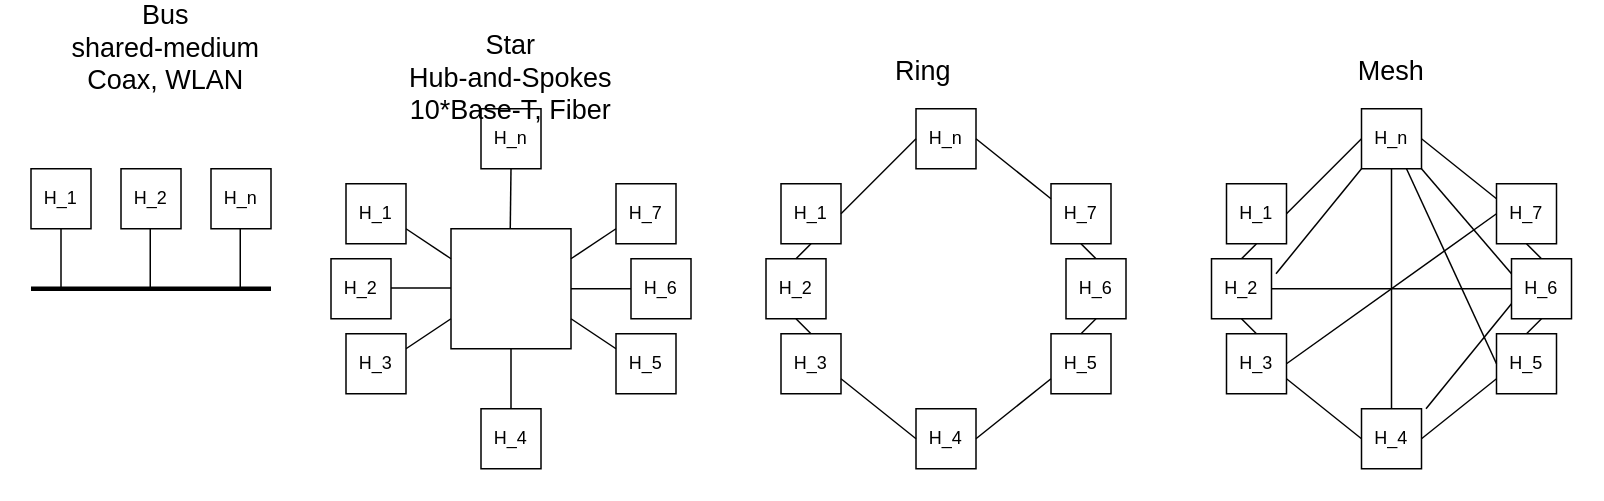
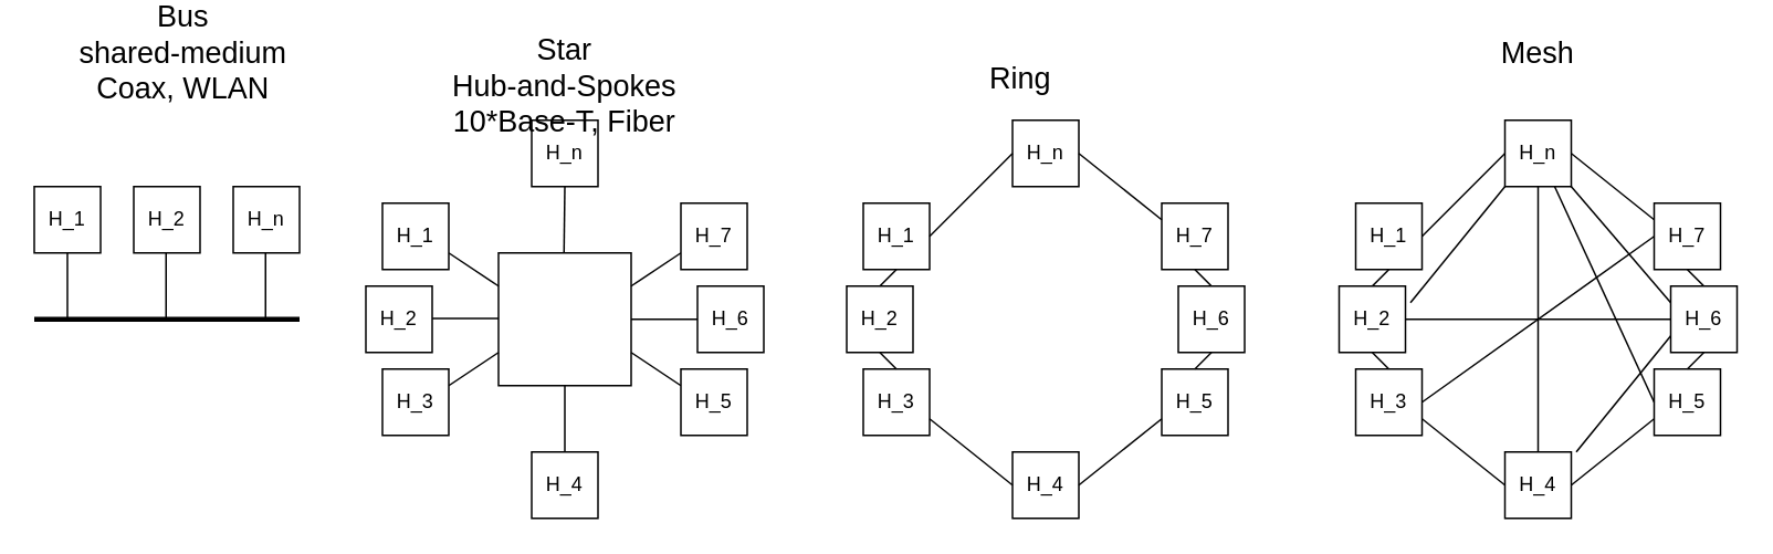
  <mxCell id="0" />
  <mxCell id="1" parent="0" />
  <mxCell id="2" value="" style="group" vertex="1" connectable="0" parent="1"><mxGeometry x="20" y="20" width="180" height="170" as="geometry" /></mxCell>
  <mxCell id="3" value="" style="endArrow=none;html=1;strokeWidth=3;" edge="1" parent="2"><mxGeometry width="50" height="50" relative="1" as="geometry"><mxPoint y="170" as="sourcePoint" /><mxPoint x="160" y="170" as="targetPoint" /></mxGeometry></mxCell>
  <mxCell id="4" value="H_1" style="whiteSpace=wrap;html=1;aspect=fixed;" vertex="1" parent="2"><mxGeometry y="90" width="40" height="40" as="geometry" /></mxCell>
  <mxCell id="5" value="H_2" style="whiteSpace=wrap;html=1;aspect=fixed;" vertex="1" parent="2"><mxGeometry x="60" y="90" width="40" height="40" as="geometry" /></mxCell>
  <mxCell id="6" value="H_n" style="whiteSpace=wrap;html=1;aspect=fixed;" vertex="1" parent="2"><mxGeometry x="120" y="90" width="40" height="40" as="geometry" /></mxCell>
  <mxCell id="7" value="" style="endArrow=none;html=1;strokeWidth=1;entryX=0.5;entryY=1;entryDx=0;entryDy=0;" edge="1" parent="2" target="4"><mxGeometry width="50" height="50" relative="1" as="geometry"><mxPoint x="20" y="170" as="sourcePoint" /><mxPoint x="45" y="230" as="targetPoint" /></mxGeometry></mxCell>
  <mxCell id="8" value="" style="endArrow=none;html=1;strokeWidth=1;entryX=0.5;entryY=1;entryDx=0;entryDy=0;" edge="1" parent="2"><mxGeometry width="50" height="50" relative="1" as="geometry"><mxPoint x="79.5" y="170" as="sourcePoint" /><mxPoint x="79.5" y="130" as="targetPoint" /></mxGeometry></mxCell>
  <mxCell id="9" value="" style="endArrow=none;html=1;strokeWidth=1;entryX=0.5;entryY=1;entryDx=0;entryDy=0;" edge="1" parent="2"><mxGeometry width="50" height="50" relative="1" as="geometry"><mxPoint x="139.5" y="170" as="sourcePoint" /><mxPoint x="139.5" y="130" as="targetPoint" /></mxGeometry></mxCell>
  <mxCell id="10" value="Bus&lt;br&gt;shared-medium&lt;br&gt;Coax, WLAN" style="text;html=1;strokeColor=none;fillColor=none;align=center;verticalAlign=middle;whiteSpace=wrap;rounded=0;fontSize=18;" vertex="1" parent="2"><mxGeometry width="180" height="20" as="geometry" /></mxCell>
  <mxCell id="11" value="" style="group" vertex="1" connectable="0" parent="1"><mxGeometry x="220" y="20" width="240" height="290" as="geometry" /></mxCell>
  <mxCell id="12" value="" style="whiteSpace=wrap;html=1;aspect=fixed;" vertex="1" parent="11"><mxGeometry x="80" y="130" width="80" height="80" as="geometry" /></mxCell>
  <mxCell id="13" value="" style="endArrow=none;html=1;strokeWidth=1;entryX=0.5;entryY=1;entryDx=0;entryDy=0;" edge="1" parent="11" target="12"><mxGeometry width="50" height="50" relative="1" as="geometry"><mxPoint x="120" y="250" as="sourcePoint" /><mxPoint x="150" y="240" as="targetPoint" /></mxGeometry></mxCell>
  <mxCell id="14" value="" style="endArrow=none;html=1;strokeWidth=1;" edge="1" parent="11"><mxGeometry width="50" height="50" relative="1" as="geometry"><mxPoint x="119.5" y="130" as="sourcePoint" /><mxPoint x="120" y="90" as="targetPoint" /></mxGeometry></mxCell>
  <mxCell id="15" value="" style="endArrow=none;html=1;strokeWidth=1;exitX=1;exitY=0.5;exitDx=0;exitDy=0;" edge="1" parent="11" source="12"><mxGeometry width="50" height="50" relative="1" as="geometry"><mxPoint x="129.5" y="140" as="sourcePoint" /><mxPoint x="200" y="170" as="targetPoint" /></mxGeometry></mxCell>
  <mxCell id="16" value="" style="endArrow=none;html=1;strokeWidth=1;exitX=1;exitY=0.5;exitDx=0;exitDy=0;" edge="1" parent="11"><mxGeometry width="50" height="50" relative="1" as="geometry"><mxPoint x="40" y="169.5" as="sourcePoint" /><mxPoint x="80" y="169.5" as="targetPoint" /></mxGeometry></mxCell>
  <mxCell id="17" value="" style="endArrow=none;html=1;strokeWidth=1;entryX=0;entryY=0.25;entryDx=0;entryDy=0;" edge="1" parent="11" target="12"><mxGeometry width="50" height="50" relative="1" as="geometry"><mxPoint x="50" y="130" as="sourcePoint" /><mxPoint x="90" y="179.5" as="targetPoint" /></mxGeometry></mxCell>
  <mxCell id="18" value="" style="endArrow=none;html=1;strokeWidth=1;entryX=0;entryY=0.25;entryDx=0;entryDy=0;" edge="1" parent="11"><mxGeometry width="50" height="50" relative="1" as="geometry"><mxPoint x="160" y="190" as="sourcePoint" /><mxPoint x="190" y="210" as="targetPoint" /></mxGeometry></mxCell>
  <mxCell id="19" value="" style="endArrow=none;html=1;strokeWidth=1;" edge="1" parent="11"><mxGeometry width="50" height="50" relative="1" as="geometry"><mxPoint x="80" y="190" as="sourcePoint" /><mxPoint x="50" y="210" as="targetPoint" /></mxGeometry></mxCell>
  <mxCell id="20" value="" style="endArrow=none;html=1;strokeWidth=1;" edge="1" parent="11"><mxGeometry width="50" height="50" relative="1" as="geometry"><mxPoint x="190" y="130" as="sourcePoint" /><mxPoint x="160" y="150" as="targetPoint" /></mxGeometry></mxCell>
  <mxCell id="21" value="H_3" style="whiteSpace=wrap;html=1;aspect=fixed;" vertex="1" parent="11"><mxGeometry x="10" y="200" width="40" height="40" as="geometry" /></mxCell>
  <mxCell id="22" value="H_2" style="whiteSpace=wrap;html=1;aspect=fixed;" vertex="1" parent="11"><mxGeometry y="150" width="40" height="40" as="geometry" /></mxCell>
  <mxCell id="23" value="H_1" style="whiteSpace=wrap;html=1;aspect=fixed;" vertex="1" parent="11"><mxGeometry x="10" y="100" width="40" height="40" as="geometry" /></mxCell>
  <mxCell id="24" value="H_5" style="whiteSpace=wrap;html=1;aspect=fixed;" vertex="1" parent="11"><mxGeometry x="190" y="200" width="40" height="40" as="geometry" /></mxCell>
  <mxCell id="25" value="H_n" style="whiteSpace=wrap;html=1;aspect=fixed;" vertex="1" parent="11"><mxGeometry x="100" y="50" width="40" height="40" as="geometry" /></mxCell>
  <mxCell id="26" value="H_7" style="whiteSpace=wrap;html=1;aspect=fixed;" vertex="1" parent="11"><mxGeometry x="190" y="100" width="40" height="40" as="geometry" /></mxCell>
  <mxCell id="27" value="H_6" style="whiteSpace=wrap;html=1;aspect=fixed;" vertex="1" parent="11"><mxGeometry x="200" y="150" width="40" height="40" as="geometry" /></mxCell>
  <mxCell id="28" value="H_4" style="whiteSpace=wrap;html=1;aspect=fixed;" vertex="1" parent="11"><mxGeometry x="100" y="250" width="40" height="40" as="geometry" /></mxCell>
  <mxCell id="29" value="Star&lt;br&gt;Hub-and-Spokes&lt;br&gt;10*Base-T, Fiber" style="text;html=1;strokeColor=none;fillColor=none;align=center;verticalAlign=middle;whiteSpace=wrap;rounded=0;fontSize=18;" vertex="1" parent="11"><mxGeometry x="30" y="20" width="180" height="20" as="geometry" /></mxCell>
  <mxCell id="30" value="" style="group" vertex="1" connectable="0" parent="1"><mxGeometry x="510" y="20" width="240" height="290" as="geometry" /></mxCell>
  <mxCell id="31" value="" style="endArrow=none;html=1;strokeWidth=1;entryX=0.5;entryY=0;entryDx=0;entryDy=0;" edge="1" parent="30" target="38"><mxGeometry width="50" height="50" relative="1" as="geometry"><mxPoint x="210" y="140" as="sourcePoint" /><mxPoint x="180" y="160" as="targetPoint" /></mxGeometry></mxCell>
  <mxCell id="32" value="H_3" style="whiteSpace=wrap;html=1;aspect=fixed;" vertex="1" parent="30"><mxGeometry x="10" y="200" width="40" height="40" as="geometry" /></mxCell>
  <mxCell id="33" value="H_2" style="whiteSpace=wrap;html=1;aspect=fixed;" vertex="1" parent="30"><mxGeometry y="150" width="40" height="40" as="geometry" /></mxCell>
  <mxCell id="34" value="H_1" style="whiteSpace=wrap;html=1;aspect=fixed;" vertex="1" parent="30"><mxGeometry x="10" y="100" width="40" height="40" as="geometry" /></mxCell>
  <mxCell id="35" value="H_5" style="whiteSpace=wrap;html=1;aspect=fixed;" vertex="1" parent="30"><mxGeometry x="190" y="200" width="40" height="40" as="geometry" /></mxCell>
  <mxCell id="36" value="H_n" style="whiteSpace=wrap;html=1;aspect=fixed;" vertex="1" parent="30"><mxGeometry x="100" y="50" width="40" height="40" as="geometry" /></mxCell>
  <mxCell id="37" value="H_7" style="whiteSpace=wrap;html=1;aspect=fixed;" vertex="1" parent="30"><mxGeometry x="190" y="100" width="40" height="40" as="geometry" /></mxCell>
  <mxCell id="38" value="H_6" style="whiteSpace=wrap;html=1;aspect=fixed;" vertex="1" parent="30"><mxGeometry x="200" y="150" width="40" height="40" as="geometry" /></mxCell>
  <mxCell id="39" value="H_4" style="whiteSpace=wrap;html=1;aspect=fixed;" vertex="1" parent="30"><mxGeometry x="100" y="250" width="40" height="40" as="geometry" /></mxCell>
  <mxCell id="40" value="Ring" style="text;html=1;strokeColor=none;fillColor=none;align=center;verticalAlign=middle;whiteSpace=wrap;rounded=0;fontSize=18;" vertex="1" parent="30"><mxGeometry x="15" y="15" width="180" height="20" as="geometry" /></mxCell>
  <mxCell id="41" value="" style="endArrow=none;html=1;strokeWidth=1;entryX=0;entryY=0.5;entryDx=0;entryDy=0;exitX=1;exitY=0.5;exitDx=0;exitDy=0;" edge="1" target="36" parent="30" source="34"><mxGeometry width="50" height="50" relative="1" as="geometry"><mxPoint x="50" y="130" as="sourcePoint" /><mxPoint x="80" y="150" as="targetPoint" /></mxGeometry></mxCell>
  <mxCell id="42" value="" style="endArrow=none;html=1;strokeWidth=1;fontSize=18;entryX=0.5;entryY=1;entryDx=0;entryDy=0;exitX=0.5;exitY=0;exitDx=0;exitDy=0;" edge="1" parent="30" source="33" target="34"><mxGeometry width="50" height="50" relative="1" as="geometry"><mxPoint x="-150" y="270" as="sourcePoint" /><mxPoint x="-100" y="220" as="targetPoint" /></mxGeometry></mxCell>
  <mxCell id="43" value="" style="endArrow=none;html=1;strokeWidth=1;exitX=0;exitY=0.25;exitDx=0;exitDy=0;entryX=1;entryY=0.5;entryDx=0;entryDy=0;" edge="1" parent="30" source="37" target="36"><mxGeometry width="50" height="50" relative="1" as="geometry"><mxPoint x="140" y="100" as="sourcePoint" /><mxPoint x="141" y="60" as="targetPoint" /></mxGeometry></mxCell>
  <mxCell id="44" value="" style="endArrow=none;html=1;strokeWidth=1;entryX=0.5;entryY=0;entryDx=0;entryDy=0;exitX=0.5;exitY=1;exitDx=0;exitDy=0;" edge="1" parent="30" source="33" target="32"><mxGeometry width="50" height="50" relative="1" as="geometry"><mxPoint x="60" y="130" as="sourcePoint" /><mxPoint x="110" y="80" as="targetPoint" /></mxGeometry></mxCell>
  <mxCell id="45" value="" style="endArrow=none;html=1;strokeWidth=1;entryX=0;entryY=0.5;entryDx=0;entryDy=0;exitX=1;exitY=0.75;exitDx=0;exitDy=0;" edge="1" parent="30" source="32" target="39"><mxGeometry width="50" height="50" relative="1" as="geometry"><mxPoint x="30" y="200" as="sourcePoint" /><mxPoint x="40" y="210" as="targetPoint" /></mxGeometry></mxCell>
  <mxCell id="46" value="" style="endArrow=none;html=1;strokeWidth=1;entryX=1;entryY=0.5;entryDx=0;entryDy=0;exitX=0;exitY=0.75;exitDx=0;exitDy=0;" edge="1" parent="30" source="35" target="39"><mxGeometry width="50" height="50" relative="1" as="geometry"><mxPoint x="60" y="240" as="sourcePoint" /><mxPoint x="110" y="280" as="targetPoint" /></mxGeometry></mxCell>
  <mxCell id="47" value="" style="endArrow=none;html=1;strokeWidth=1;exitX=0.5;exitY=1;exitDx=0;exitDy=0;" edge="1" parent="30" source="38"><mxGeometry width="50" height="50" relative="1" as="geometry"><mxPoint x="200" y="240" as="sourcePoint" /><mxPoint x="210" y="200" as="targetPoint" /></mxGeometry></mxCell>
  <mxCell id="48" value="" style="endArrow=none;html=1;strokeWidth=1;entryX=0.5;entryY=0;entryDx=0;entryDy=0;" edge="1" parent="1" target="55"><mxGeometry width="50" height="50" relative="1" as="geometry"><mxPoint x="1017" y="160" as="sourcePoint" /><mxPoint x="987" y="180" as="targetPoint" /></mxGeometry></mxCell>
  <mxCell id="49" value="H_3" style="whiteSpace=wrap;html=1;aspect=fixed;" vertex="1" parent="1"><mxGeometry x="817" y="220" width="40" height="40" as="geometry" /></mxCell>
  <mxCell id="50" value="H_2" style="whiteSpace=wrap;html=1;aspect=fixed;" vertex="1" parent="1"><mxGeometry x="807" y="170" width="40" height="40" as="geometry" /></mxCell>
  <mxCell id="51" value="H_1" style="whiteSpace=wrap;html=1;aspect=fixed;" vertex="1" parent="1"><mxGeometry x="817" y="120" width="40" height="40" as="geometry" /></mxCell>
  <mxCell id="52" value="H_5" style="whiteSpace=wrap;html=1;aspect=fixed;" vertex="1" parent="1"><mxGeometry x="997" y="220" width="40" height="40" as="geometry" /></mxCell>
  <mxCell id="53" value="H_n" style="whiteSpace=wrap;html=1;aspect=fixed;" vertex="1" parent="1"><mxGeometry x="907" y="70" width="40" height="40" as="geometry" /></mxCell>
  <mxCell id="54" value="H_7" style="whiteSpace=wrap;html=1;aspect=fixed;" vertex="1" parent="1"><mxGeometry x="997" y="120" width="40" height="40" as="geometry" /></mxCell>
  <mxCell id="55" value="H_6" style="whiteSpace=wrap;html=1;aspect=fixed;" vertex="1" parent="1"><mxGeometry x="1007" y="170" width="40" height="40" as="geometry" /></mxCell>
  <mxCell id="56" value="H_4" style="whiteSpace=wrap;html=1;aspect=fixed;" vertex="1" parent="1"><mxGeometry x="907" y="270" width="40" height="40" as="geometry" /></mxCell>
- <mxCell id="57" value="Mesh" style="text;html=1;strokeColor=none;fillColor=none;align=center;verticalAlign=middle;whiteSpace=wrap;rounded=0;fontSize=18;" vertex="1" parent="1"><mxGeometry x="837" y="35" width="180" height="20" as="geometry" /></mxCell>
+ <mxCell id="57" value="Mesh" style="text;html=1;strokeColor=none;fillColor=none;align=center;verticalAlign=middle;whiteSpace=wrap;rounded=0;fontSize=18;" vertex="1" parent="1"><mxGeometry x="837" y="20" width="180" height="20" as="geometry" /></mxCell>
  <mxCell id="58" value="" style="endArrow=none;html=1;strokeWidth=1;entryX=0;entryY=0.5;entryDx=0;entryDy=0;exitX=1;exitY=0.5;exitDx=0;exitDy=0;" edge="1" parent="1" source="51" target="53"><mxGeometry width="50" height="50" relative="1" as="geometry"><mxPoint x="857" y="150" as="sourcePoint" /><mxPoint x="887" y="170" as="targetPoint" /></mxGeometry></mxCell>
  <mxCell id="59" value="" style="endArrow=none;html=1;strokeWidth=1;fontSize=18;entryX=0.5;entryY=1;entryDx=0;entryDy=0;exitX=0.5;exitY=0;exitDx=0;exitDy=0;" edge="1" parent="1" source="50" target="51"><mxGeometry width="50" height="50" relative="1" as="geometry"><mxPoint x="657" y="290" as="sourcePoint" /><mxPoint x="707" y="240" as="targetPoint" /></mxGeometry></mxCell>
  <mxCell id="60" value="" style="endArrow=none;html=1;strokeWidth=1;exitX=0;exitY=0.25;exitDx=0;exitDy=0;entryX=1;entryY=0.5;entryDx=0;entryDy=0;" edge="1" parent="1" source="54" target="53"><mxGeometry width="50" height="50" relative="1" as="geometry"><mxPoint x="947" y="120" as="sourcePoint" /><mxPoint x="948" y="80" as="targetPoint" /></mxGeometry></mxCell>
  <mxCell id="61" value="" style="endArrow=none;html=1;strokeWidth=1;entryX=0.5;entryY=0;entryDx=0;entryDy=0;exitX=0.5;exitY=1;exitDx=0;exitDy=0;" edge="1" parent="1" source="50" target="49"><mxGeometry width="50" height="50" relative="1" as="geometry"><mxPoint x="867" y="150" as="sourcePoint" /><mxPoint x="917" y="100" as="targetPoint" /></mxGeometry></mxCell>
  <mxCell id="62" value="" style="endArrow=none;html=1;strokeWidth=1;entryX=0;entryY=0.5;entryDx=0;entryDy=0;exitX=1;exitY=0.75;exitDx=0;exitDy=0;" edge="1" parent="1" source="49" target="56"><mxGeometry width="50" height="50" relative="1" as="geometry"><mxPoint x="837" y="220" as="sourcePoint" /><mxPoint x="847" y="230" as="targetPoint" /></mxGeometry></mxCell>
  <mxCell id="63" value="" style="endArrow=none;html=1;strokeWidth=1;entryX=1;entryY=0.5;entryDx=0;entryDy=0;exitX=0;exitY=0.75;exitDx=0;exitDy=0;" edge="1" parent="1" source="52" target="56"><mxGeometry width="50" height="50" relative="1" as="geometry"><mxPoint x="867" y="260" as="sourcePoint" /><mxPoint x="917" y="300" as="targetPoint" /></mxGeometry></mxCell>
  <mxCell id="64" value="" style="endArrow=none;html=1;strokeWidth=1;exitX=0.5;exitY=1;exitDx=0;exitDy=0;" edge="1" parent="1" source="55"><mxGeometry width="50" height="50" relative="1" as="geometry"><mxPoint x="1007" y="260" as="sourcePoint" /><mxPoint x="1017" y="220" as="targetPoint" /></mxGeometry></mxCell>
  <mxCell id="65" value="" style="endArrow=none;html=1;strokeWidth=1;fontSize=18;exitX=1;exitY=0.5;exitDx=0;exitDy=0;" edge="1" parent="1" source="50"><mxGeometry width="50" height="50" relative="1" as="geometry"><mxPoint x="957" y="240" as="sourcePoint" /><mxPoint x="1007" y="190" as="targetPoint" /></mxGeometry></mxCell>
  <mxCell id="66" value="" style="endArrow=none;html=1;strokeWidth=1;fontSize=18;exitX=0;exitY=0.25;exitDx=0;exitDy=0;" edge="1" parent="1" source="55"><mxGeometry width="50" height="50" relative="1" as="geometry"><mxPoint x="897" y="160" as="sourcePoint" /><mxPoint x="947" y="110" as="targetPoint" /></mxGeometry></mxCell>
  <mxCell id="67" value="" style="endArrow=none;html=1;strokeWidth=1;fontSize=18;entryX=0;entryY=1;entryDx=0;entryDy=0;" edge="1" parent="1" target="53"><mxGeometry width="50" height="50" relative="1" as="geometry"><mxPoint x="850" y="180" as="sourcePoint" /><mxPoint x="830" y="230" as="targetPoint" /></mxGeometry></mxCell>
  <mxCell id="68" value="" style="endArrow=none;html=1;strokeWidth=1;fontSize=18;entryX=0;entryY=0.75;entryDx=0;entryDy=0;" edge="1" parent="1" target="55"><mxGeometry width="50" height="50" relative="1" as="geometry"><mxPoint x="950" y="270" as="sourcePoint" /><mxPoint x="917" y="120" as="targetPoint" /></mxGeometry></mxCell>
  <mxCell id="69" value="" style="endArrow=none;html=1;strokeWidth=1;fontSize=18;entryX=0.5;entryY=1;entryDx=0;entryDy=0;exitX=0.5;exitY=0;exitDx=0;exitDy=0;" edge="1" parent="1" source="56" target="53"><mxGeometry width="50" height="50" relative="1" as="geometry"><mxPoint x="960" y="280" as="sourcePoint" /><mxPoint x="1017" y="210" as="targetPoint" /></mxGeometry></mxCell>
  <mxCell id="70" value="" style="endArrow=none;html=1;strokeWidth=1;fontSize=18;entryX=1;entryY=0.5;entryDx=0;entryDy=0;exitX=0;exitY=0.5;exitDx=0;exitDy=0;" edge="1" parent="1" source="54" target="49"><mxGeometry width="50" height="50" relative="1" as="geometry"><mxPoint x="937" y="280" as="sourcePoint" /><mxPoint x="937" y="120" as="targetPoint" /></mxGeometry></mxCell>
  <mxCell id="71" value="" style="endArrow=none;html=1;strokeWidth=1;fontSize=18;entryX=0.75;entryY=1;entryDx=0;entryDy=0;exitX=0;exitY=0.5;exitDx=0;exitDy=0;" edge="1" parent="1" source="52" target="53"><mxGeometry width="50" height="50" relative="1" as="geometry"><mxPoint x="1007" y="150" as="sourcePoint" /><mxPoint x="867" y="250" as="targetPoint" /></mxGeometry></mxCell>
